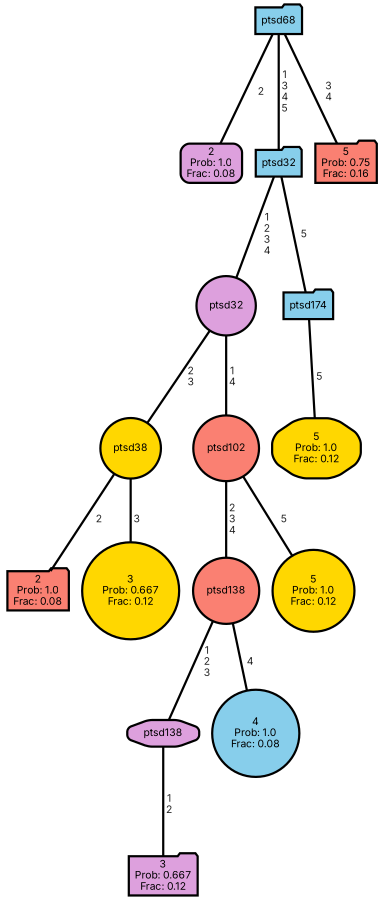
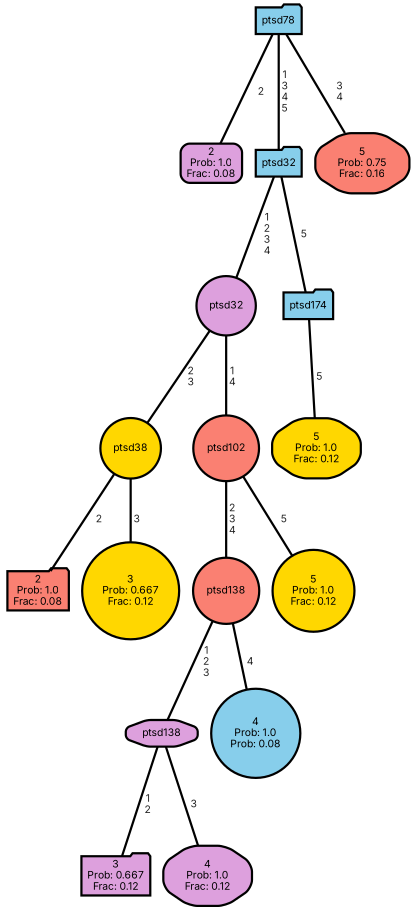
  graph {
    fontname=Inter
    ranksep="0 equally"
    splines=straight
    node [color=black fillcolor=plum fontcolor=black fontname=Inter penwidth=3 shape=circle style="filled, rounded"]
    edge [color=black fontcolor=grey14 fontname=Inter fontweight=bold penwidth=3]
    n1 [label="2\nProb: 1.0\nFrac: 0.08" shape=box]
-   n2 [fillcolor=skyblue label=ptsd68 shape=folder]
+   n2 [fillcolor=skyblue label=ptsd78 shape=folder]
    n3 [fillcolor=skyblue label=ptsd32 shape=folder]
-   n4 [fillcolor=salmon label="5\nProb: 0.75\nFrac: 0.16" shape=folder]
+   n4 [fillcolor=salmon label="5\nProb: 0.75\nFrac: 0.16" shape=octagon]
    n5 [label=ptsd32]
    n6 [fillcolor=skyblue label=ptsd174 shape=folder]
    n7 [fillcolor=salmon label="2\nProb: 1.0\nFrac: 0.08" shape=folder]
    n8 [fillcolor=gold label=ptsd38]
    n9 [fillcolor=gold label="3\nProb: 0.667\nFrac: 0.12"]
    n10 [fillcolor=salmon label=ptsd102]
    n11 [fillcolor=salmon label=ptsd138]
    n12 [fillcolor=gold label="5\nProb: 1.0\nFrac: 0.12"]
    n13 [label="3\nProb: 0.667\nFrac: 0.12" shape=folder]
    n14 [label=ptsd138 shape=octagon]
-   n16 [fillcolor=skyblue label="4\nProb: 1.0\nFrac: 0.08"]
+   n15 [label="4\nProb: 1.0\nFrac: 0.12" shape=octagon]
+   n16 [fillcolor=skyblue label="4\nProb: 1.0\nProb: 0.08"]
    n17 [fillcolor=gold label="5\nProb: 1.0\nFrac: 0.12" shape=octagon]
    subgraph sub_1 {
      rank=same
    }
    n2 -- n1 [label=" 2"]
    n2 -- n3 [label=" 1\n 3\n 4\n 5"]
    n2 -- n4 [label=" 3\n 4"]
    n3 -- n5 [label=" 1\n 2\n 3\n 4"]
    n3 -- n6 [label=" 5"]
    n5 -- n8 [label=" 2\n 3"]
    n5 -- n10 [label=" 1\n 4"]
    n6 -- n17 [label=" 5"]
    n8 -- n7 [label=" 2"]
    n8 -- n9 [label=" 3"]
    n10 -- n11 [label=" 2\n 3\n 4"]
    n10 -- n12 [label=" 5"]
    n11 -- n14 [label=" 1\n 2\n 3"]
    n11 -- n16 [label=" 4"]
    n14 -- n13 [label=" 1\n 2"]
+   n14 -- n15 [label=" 3"]
  }
